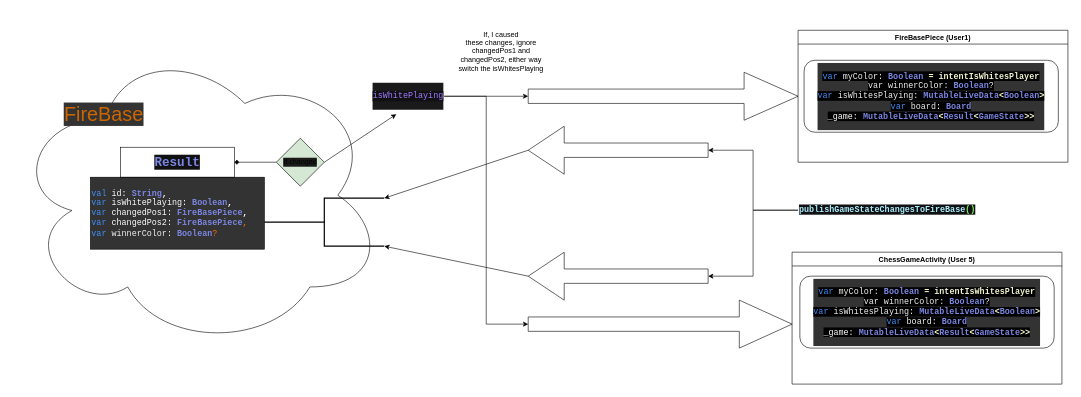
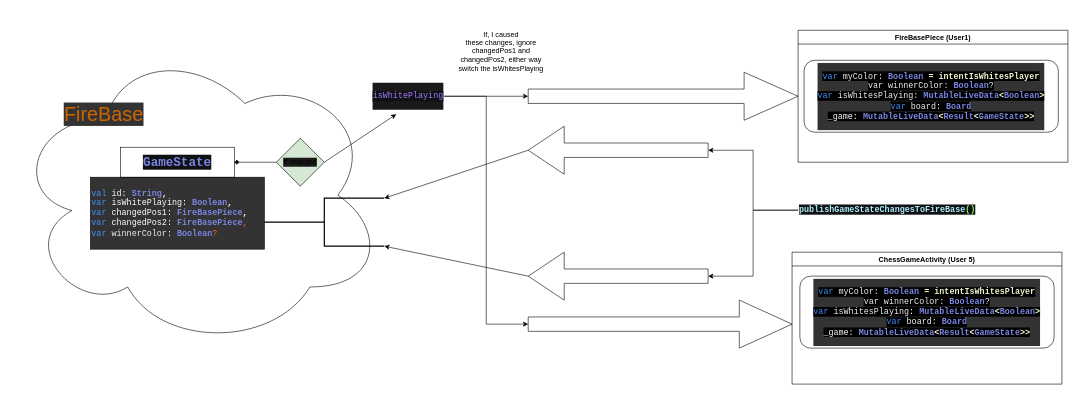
  <mxCell id="0" />
  <mxCell id="1" parent="0" />
  <mxCell id="2" value="" style="ellipse;shape=cloud;whiteSpace=wrap;html=1;labelBackgroundColor=#333333;labelBorderColor=none;fontSize=21;fontColor=#418FF9;strokeColor=default;fillColor=none;" parent="1" vertex="1"><mxGeometry x="20" y="70" width="620" height="510" as="geometry" /></mxCell>
  <mxCell id="3" value="&lt;pre style=&quot;font-family: &amp;#34;courier new&amp;#34; , monospace ; font-size: 10.5pt&quot;&gt;&lt;pre style=&quot;font-family: &amp;#34;courier new&amp;#34; , monospace ; font-size: 10.5pt&quot;&gt;&lt;span style=&quot;background-color: rgb(51 , 51 , 51) ; color: rgb(65 , 143 , 249)&quot;&gt;val &lt;/span&gt;&lt;span style=&quot;background-color: rgb(51 , 51 , 51)&quot;&gt;id: &lt;/span&gt;&lt;span style=&quot;background-color: rgb(51 , 51 , 51) ; color: rgb(123 , 134 , 226) ; font-weight: bold&quot;&gt;String&lt;/span&gt;&lt;span style=&quot;background-color: rgb(51 , 51 , 51) ; color: rgb(255 , 255 , 255) ; font-weight: bold&quot;&gt;,&lt;br&gt;&lt;/span&gt;&lt;span style=&quot;background-color: rgb(51 , 51 , 51) ; color: rgb(65 , 143 , 249)&quot;&gt;var &lt;/span&gt;&lt;span style=&quot;background-color: rgb(51 , 51 , 51)&quot;&gt;isWhitePlaying: &lt;/span&gt;&lt;span style=&quot;background-color: rgb(51 , 51 , 51) ; color: rgb(123 , 134 , 226) ; font-weight: bold&quot;&gt;Boolean&lt;/span&gt;&lt;span style=&quot;background-color: rgb(51 , 51 , 51) ; color: rgb(255 , 255 , 255) ; font-weight: bold&quot;&gt;,&lt;br&gt;&lt;/span&gt;&lt;span style=&quot;background-color: rgb(51 , 51 , 51) ; color: rgb(65 , 143 , 249)&quot;&gt;var &lt;/span&gt;&lt;span style=&quot;background-color: rgb(51 , 51 , 51)&quot;&gt;changedPos1: &lt;/span&gt;&lt;span style=&quot;background-color: rgb(51 , 51 , 51) ; color: rgb(123 , 134 , 226) ; font-weight: bold&quot;&gt;FireBasePiece&lt;/span&gt;&lt;span style=&quot;background-color: rgb(51 , 51 , 51) ; color: rgb(255 , 255 , 255) ; font-weight: bold&quot;&gt;,&lt;br&gt;&lt;/span&gt;&lt;span style=&quot;background-color: rgb(51 , 51 , 51) ; color: rgb(65 , 143 , 249)&quot;&gt;var &lt;/span&gt;&lt;span style=&quot;background-color: rgb(51 , 51 , 51)&quot;&gt;changedPos2: &lt;/span&gt;&lt;span style=&quot;background-color: rgb(51 , 51 , 51) ; color: rgb(123 , 134 , 226) ; font-weight: bold&quot;&gt;FireBasePiece&lt;/span&gt;&lt;font color=&quot;#ff6d00&quot;&gt;&lt;span style=&quot;background-color: rgb(51 , 51 , 51)&quot;&gt;,&lt;br&gt;&lt;/span&gt;&lt;/font&gt;&lt;font color=&quot;#418ff9&quot;&gt;var&lt;/font&gt; &lt;span style=&quot;color: rgb(240 , 240 , 240) ; font-family: &amp;#34;courier new&amp;#34; , monospace ; font-size: 10.5pt ; white-space: normal ; background-color: rgb(51 , 51 , 51)&quot;&gt;winnerColor: &lt;/span&gt;&lt;span style=&quot;font-family: &amp;#34;courier new&amp;#34; , monospace ; font-size: 10.5pt ; white-space: normal ; color: rgb(123 , 134 , 226) ; font-weight: bold&quot;&gt;Boolean&lt;/span&gt;&lt;span style=&quot;font-family: &amp;#34;courier new&amp;#34; , monospace ; font-size: 10.5pt ; white-space: normal ; color: rgb(255 , 109 , 0)&quot;&gt;?&lt;/span&gt;&lt;/pre&gt;&lt;/pre&gt;" style="rounded=0;whiteSpace=wrap;html=1;align=left;fillColor=#333333;fontColor=#ffffff;strokeColor=default;" parent="1" vertex="1"><mxGeometry x="150" y="295" width="290" height="120" as="geometry" /></mxCell>
- <mxCell id="4" value="&lt;pre style=&quot;background-color: rgb(17 , 17 , 20) ; font-family: &amp;#34;courier new&amp;#34; , monospace&quot;&gt;&lt;span style=&quot;color: rgb(123 , 134 , 226) ; font-weight: bold&quot;&gt;&lt;font style=&quot;font-size: 21px&quot;&gt;Result&lt;/font&gt;&lt;/span&gt;&lt;/pre&gt;" style="text;html=1;strokeColor=default;fillColor=none;align=center;verticalAlign=middle;whiteSpace=wrap;rounded=0;" parent="1" vertex="1"><mxGeometry x="200" y="245" width="190" height="50" as="geometry" /></mxCell>
+ <mxCell id="4" value="&lt;pre style=&quot;background-color: rgb(17 , 17 , 20) ; font-family: &amp;#34;courier new&amp;#34; , monospace&quot;&gt;&lt;span style=&quot;color: rgb(123 , 134 , 226) ; font-weight: bold&quot;&gt;&lt;font style=&quot;font-size: 21px&quot;&gt;GameState&lt;/font&gt;&lt;/span&gt;&lt;/pre&gt;" style="text;html=1;strokeColor=default;fillColor=none;align=center;verticalAlign=middle;whiteSpace=wrap;rounded=0;" parent="1" vertex="1"><mxGeometry x="200" y="245" width="190" height="50" as="geometry" /></mxCell>
  <mxCell id="5" value="&lt;pre style=&quot;font-family: &amp;#34;courier new&amp;#34; , monospace ; font-size: 10.5pt&quot;&gt;&lt;pre style=&quot;font-family: &amp;#34;courier new&amp;#34; , monospace ; font-size: 10.5pt&quot;&gt;&lt;br&gt;&lt;/pre&gt;&lt;/pre&gt;" style="text;html=1;strokeColor=none;fillColor=none;align=center;verticalAlign=middle;whiteSpace=wrap;rounded=0;labelBackgroundColor=none;labelBorderColor=none;" parent="1" vertex="1"><mxGeometry x="930" y="520" width="240" height="50" as="geometry" /></mxCell>
  <mxCell id="6" value="ChessGameActivity (User 5)" style="swimlane;labelBackgroundColor=none;labelBorderColor=none;strokeColor=default;fillColor=none;" parent="1" vertex="1"><mxGeometry x="1320" y="420" width="450" height="220" as="geometry"><mxRectangle x="480" y="340" width="150" height="23" as="alternateBounds" /></mxGeometry></mxCell>
  <mxCell id="7" value="&lt;pre style=&quot;font-family: &amp;#34;courier new&amp;#34; , monospace ; font-size: 10.5pt&quot;&gt;&lt;pre style=&quot;font-family: &amp;#34;courier new&amp;#34; , monospace ; font-size: 10.5pt&quot;&gt;&lt;span style=&quot;background-color: rgb(0 , 0 , 0)&quot;&gt;&lt;span style=&quot;color: rgb(65 , 143 , 249)&quot;&gt;var &lt;/span&gt;&lt;font color=&quot;#f0f0f0&quot;&gt;myColor: &lt;/font&gt;&lt;span style=&quot;color: rgb(123 , 134 , 226) ; font-weight: bold&quot;&gt;Boolean &lt;/span&gt;&lt;span style=&quot;color: rgb(251 , 252 , 208) ; font-weight: bold&quot;&gt;= &lt;/span&gt;&lt;font color=&quot;#eef2cc&quot;&gt;&lt;b&gt;intentIsWhitesPlayer&lt;br&gt;&lt;/b&gt;&lt;/font&gt;&lt;font color=&quot;#f0f0f0&quot;&gt;var &lt;/font&gt;&lt;font color=&quot;#f0f0f0&quot; style=&quot;color: rgb(240 , 240 , 240) ; font-family: &amp;#34;courier new&amp;#34; , monospace ; font-size: 10.5pt ; white-space: normal&quot;&gt;winnerColor: &lt;/font&gt;&lt;span style=&quot;color: rgb(123 , 134 , 226) ; font-family: &amp;#34;courier new&amp;#34; , monospace ; font-size: 10.5pt ; white-space: normal ; font-weight: bold&quot;&gt;Boolean&lt;/span&gt;&lt;font style=&quot;font-family: &amp;#34;courier new&amp;#34; , monospace ; font-size: 10.5pt ; white-space: normal&quot;&gt;&lt;font color=&quot;#f0f0f0&quot;&gt;?&lt;br&gt;&lt;/font&gt;&lt;/font&gt;&lt;font color=&quot;#418ff9&quot; style=&quot;font-size: 10.5pt ; white-space: normal&quot;&gt;var &lt;/font&gt;&lt;span style=&quot;font-size: 10.5pt ; white-space: normal ; color: rgb(240 , 240 , 240)&quot;&gt;isWhitesPlaying: &lt;/span&gt;&lt;span style=&quot;font-size: 10.5pt ; white-space: normal ; color: rgb(123 , 134 , 226) ; font-weight: bold&quot;&gt;MutableLiveData&lt;/span&gt;&lt;span style=&quot;font-size: 10.5pt ; white-space: normal ; color: rgb(251 , 252 , 208) ; font-weight: bold&quot;&gt;&amp;lt;&lt;/span&gt;&lt;span style=&quot;font-size: 10.5pt ; white-space: normal ; color: rgb(123 , 134 , 226) ; font-weight: bold&quot;&gt;Boolean&lt;/span&gt;&lt;span style=&quot;font-size: 10.5pt ; white-space: normal&quot;&gt;&lt;font color=&quot;#fbfcd0&quot;&gt;&lt;b&gt;&amp;gt;&lt;br&gt;&lt;/b&gt;&lt;/font&gt;&lt;/span&gt;&lt;font color=&quot;#418ff9&quot; style=&quot;font-size: 10.5pt ; white-space: normal&quot;&gt;var &lt;/font&gt;&lt;span style=&quot;font-size: 10.5pt ; white-space: normal ; color: rgb(240 , 240 , 240)&quot;&gt;board: &lt;/span&gt;&lt;span style=&quot;font-size: 10.5pt ; white-space: normal&quot;&gt;&lt;font color=&quot;#7b86e2&quot;&gt;&lt;b&gt;Board&lt;br&gt;&lt;/b&gt;&lt;/font&gt;&lt;/span&gt;&lt;font color=&quot;#ffffff&quot; style=&quot;font-size: 10.5pt ; white-space: normal&quot;&gt;_game:&lt;/font&gt;&lt;span style=&quot;font-size: 10.5pt ; white-space: normal&quot;&gt; &lt;/span&gt;&lt;span style=&quot;font-size: 10.5pt ; white-space: normal ; color: rgb(123 , 134 , 226) ; font-weight: bold&quot;&gt;MutableLiveData&lt;/span&gt;&lt;span style=&quot;font-size: 10.5pt ; white-space: normal ; color: rgb(251 , 252 , 208) ; font-weight: bold&quot;&gt;&amp;lt;&lt;/span&gt;&lt;span style=&quot;font-size: 10.5pt ; white-space: normal ; color: rgb(123 , 134 , 226) ; font-weight: bold&quot;&gt;Result&lt;/span&gt;&lt;span style=&quot;font-size: 10.5pt ; white-space: normal ; color: rgb(251 , 252 , 208) ; font-weight: bold&quot;&gt;&amp;lt;&lt;/span&gt;&lt;span style=&quot;font-size: 10.5pt ; white-space: normal ; color: rgb(123 , 134 , 226) ; font-weight: bold&quot;&gt;GameState&lt;/span&gt;&lt;span style=&quot;font-size: 10.5pt ; white-space: normal ; color: rgb(251 , 252 , 208) ; font-weight: bold&quot;&gt;&amp;gt;&amp;gt;&lt;/span&gt;&lt;/span&gt;&lt;/pre&gt;&lt;/pre&gt;" style="rounded=1;whiteSpace=wrap;html=1;labelBackgroundColor=#333333;labelBorderColor=none;fontSize=33;" parent="6" vertex="1"><mxGeometry x="13" y="40" width="424" height="120" as="geometry" /></mxCell>
  <mxCell id="8" value="FireBasePiece (User1)" style="swimlane;labelBackgroundColor=none;labelBorderColor=none;strokeColor=default;fillColor=none;" parent="1" vertex="1"><mxGeometry x="1330" y="50" width="450" height="220" as="geometry"><mxRectangle x="480" y="340" width="150" height="23" as="alternateBounds" /></mxGeometry></mxCell>
  <mxCell id="9" value="&lt;pre style=&quot;font-family: &amp;#34;courier new&amp;#34; , monospace ; font-size: 10.5pt&quot;&gt;&lt;pre style=&quot;font-family: &amp;#34;courier new&amp;#34; , monospace ; font-size: 10.5pt&quot;&gt;&lt;span style=&quot;background-color: rgb(0 , 0 , 0)&quot;&gt;&lt;span style=&quot;color: rgb(65 , 143 , 249)&quot;&gt;var &lt;/span&gt;&lt;font color=&quot;#f0f0f0&quot;&gt;myColor: &lt;/font&gt;&lt;span style=&quot;color: rgb(123 , 134 , 226) ; font-weight: bold&quot;&gt;Boolean &lt;/span&gt;&lt;span style=&quot;color: rgb(251 , 252 , 208) ; font-weight: bold&quot;&gt;= &lt;/span&gt;&lt;font color=&quot;#eef2cc&quot;&gt;&lt;b&gt;intentIsWhitesPlayer&lt;br&gt;&lt;/b&gt;&lt;/font&gt;&lt;font color=&quot;#f0f0f0&quot;&gt;var &lt;/font&gt;&lt;font color=&quot;#f0f0f0&quot; style=&quot;color: rgb(240 , 240 , 240) ; font-family: &amp;#34;courier new&amp;#34; , monospace ; font-size: 10.5pt ; white-space: normal&quot;&gt;winnerColor: &lt;/font&gt;&lt;span style=&quot;color: rgb(123 , 134 , 226) ; font-family: &amp;#34;courier new&amp;#34; , monospace ; font-size: 10.5pt ; white-space: normal ; font-weight: bold&quot;&gt;Boolean&lt;/span&gt;&lt;font style=&quot;font-family: &amp;#34;courier new&amp;#34; , monospace ; font-size: 10.5pt ; white-space: normal&quot;&gt;&lt;font color=&quot;#f0f0f0&quot;&gt;?&lt;br&gt;&lt;/font&gt;&lt;/font&gt;&lt;font color=&quot;#418ff9&quot; style=&quot;font-size: 10.5pt ; white-space: normal&quot;&gt;var &lt;/font&gt;&lt;span style=&quot;font-size: 10.5pt ; white-space: normal ; color: rgb(240 , 240 , 240)&quot;&gt;isWhitesPlaying: &lt;/span&gt;&lt;span style=&quot;font-size: 10.5pt ; white-space: normal ; color: rgb(123 , 134 , 226) ; font-weight: bold&quot;&gt;MutableLiveData&lt;/span&gt;&lt;span style=&quot;font-size: 10.5pt ; white-space: normal ; color: rgb(251 , 252 , 208) ; font-weight: bold&quot;&gt;&amp;lt;&lt;/span&gt;&lt;span style=&quot;font-size: 10.5pt ; white-space: normal ; color: rgb(123 , 134 , 226) ; font-weight: bold&quot;&gt;Boolean&lt;/span&gt;&lt;span style=&quot;font-size: 10.5pt ; white-space: normal&quot;&gt;&lt;font color=&quot;#fbfcd0&quot;&gt;&lt;b&gt;&amp;gt;&lt;br&gt;&lt;/b&gt;&lt;/font&gt;&lt;/span&gt;&lt;font color=&quot;#418ff9&quot; style=&quot;font-size: 10.5pt ; white-space: normal&quot;&gt;var &lt;/font&gt;&lt;span style=&quot;font-size: 10.5pt ; white-space: normal ; color: rgb(240 , 240 , 240)&quot;&gt;board: &lt;/span&gt;&lt;span style=&quot;font-size: 10.5pt ; white-space: normal&quot;&gt;&lt;font color=&quot;#7b86e2&quot;&gt;&lt;b&gt;Board&lt;br&gt;&lt;/b&gt;&lt;/font&gt;&lt;/span&gt;&lt;font color=&quot;#ffffff&quot; style=&quot;font-size: 10.5pt ; white-space: normal&quot;&gt;_game:&lt;/font&gt;&lt;span style=&quot;font-size: 10.5pt ; white-space: normal&quot;&gt; &lt;/span&gt;&lt;span style=&quot;font-size: 10.5pt ; white-space: normal ; color: rgb(123 , 134 , 226) ; font-weight: bold&quot;&gt;MutableLiveData&lt;/span&gt;&lt;span style=&quot;font-size: 10.5pt ; white-space: normal ; color: rgb(251 , 252 , 208) ; font-weight: bold&quot;&gt;&amp;lt;&lt;/span&gt;&lt;span style=&quot;font-size: 10.5pt ; white-space: normal ; color: rgb(123 , 134 , 226) ; font-weight: bold&quot;&gt;Result&lt;/span&gt;&lt;span style=&quot;font-size: 10.5pt ; white-space: normal ; color: rgb(251 , 252 , 208) ; font-weight: bold&quot;&gt;&amp;lt;&lt;/span&gt;&lt;span style=&quot;font-size: 10.5pt ; white-space: normal ; color: rgb(123 , 134 , 226) ; font-weight: bold&quot;&gt;GameState&lt;/span&gt;&lt;span style=&quot;font-size: 10.5pt ; white-space: normal ; color: rgb(251 , 252 , 208) ; font-weight: bold&quot;&gt;&amp;gt;&amp;gt;&lt;/span&gt;&lt;/span&gt;&lt;/pre&gt;&lt;/pre&gt;" style="rounded=1;whiteSpace=wrap;html=1;labelBackgroundColor=#333333;labelBorderColor=none;fontSize=33;" parent="8" vertex="1"><mxGeometry x="10" y="50" width="424" height="120" as="geometry" /></mxCell>
  <mxCell id="10" value="&lt;font color=&quot;#cc6600&quot; style=&quot;font-size: 33px;&quot;&gt;FireBase&lt;/font&gt;" style="text;html=1;strokeColor=none;fillColor=none;align=center;verticalAlign=middle;whiteSpace=wrap;rounded=0;labelBackgroundColor=#333333;labelBorderColor=none;fontSize=33;fontColor=#418FF9;" parent="1" vertex="1"><mxGeometry x="75" y="150" width="195" height="80" as="geometry" /></mxCell>
  <mxCell id="11" style="edgeStyle=orthogonalEdgeStyle;rounded=0;orthogonalLoop=1;jettySize=auto;html=1;entryX=1;entryY=0.5;entryDx=0;entryDy=0;endArrow=diamond;" parent="1" source="13" target="4" edge="1"><mxGeometry relative="1" as="geometry" /></mxCell>
  <mxCell id="12" style="edgeStyle=none;rounded=0;orthogonalLoop=1;jettySize=auto;html=1;exitX=1;exitY=0.5;exitDx=0;exitDy=0;startArrow=none;startFill=0;endArrow=classic;endFill=1;" parent="1" source="13" edge="1"><mxGeometry relative="1" as="geometry"><mxPoint x="660" y="190" as="targetPoint" /></mxGeometry></mxCell>
  <mxCell id="13" value="If changed" style="rhombus;whiteSpace=wrap;html=1;labelBackgroundColor=#1A1A1A;fillColor=#d5e8d4;" parent="1" vertex="1"><mxGeometry x="460" y="230" width="80" height="80" as="geometry" /></mxCell>
  <mxCell id="14" style="edgeStyle=orthogonalEdgeStyle;rounded=0;orthogonalLoop=1;jettySize=auto;html=1;entryX=0;entryY=0.5;entryDx=0;entryDy=0;entryPerimeter=0;" parent="1" source="16" target="26" edge="1"><mxGeometry relative="1" as="geometry" /></mxCell>
  <mxCell id="15" style="edgeStyle=orthogonalEdgeStyle;rounded=0;orthogonalLoop=1;jettySize=auto;html=1;entryX=0;entryY=0.5;entryDx=0;entryDy=0;entryPerimeter=0;" parent="1" source="16" target="22" edge="1"><mxGeometry relative="1" as="geometry" /></mxCell>
  <mxCell id="16" value="&lt;pre style=&quot;background-color: rgb(17 , 17 , 20) ; font-family: &amp;#34;courier new&amp;#34; , monospace ; font-size: 10.5pt&quot;&gt;&lt;span style=&quot;color: #a27aff&quot;&gt;isWhitePlaying&lt;/span&gt;&lt;/pre&gt;" style="text;html=1;strokeColor=none;fillColor=none;align=center;verticalAlign=middle;whiteSpace=wrap;rounded=0;labelBackgroundColor=#1A1A1A;" parent="1" vertex="1"><mxGeometry x="620" y="150" width="120" height="20" as="geometry" /></mxCell>
  <mxCell id="17" style="rounded=0;orthogonalLoop=1;jettySize=auto;html=1;entryX=1;entryY=1;entryDx=0;entryDy=0;entryPerimeter=0;exitX=1;exitY=0.5;exitDx=0;exitDy=0;exitPerimeter=0;" parent="1" source="18" target="27" edge="1"><mxGeometry relative="1" as="geometry" /></mxCell>
  <mxCell id="18" value="" style="shape=singleArrow;direction=west;whiteSpace=wrap;html=1;labelBackgroundColor=none;fillColor=none;" parent="1" vertex="1"><mxGeometry x="880" y="420" width="300" height="80" as="geometry" /></mxCell>
  <mxCell id="19" style="edgeStyle=orthogonalEdgeStyle;rounded=0;orthogonalLoop=1;jettySize=auto;html=1;entryX=0;entryY=0.5;entryDx=0;entryDy=0;entryPerimeter=0;" parent="1" source="21" target="25" edge="1"><mxGeometry relative="1" as="geometry" /></mxCell>
  <mxCell id="20" style="edgeStyle=orthogonalEdgeStyle;rounded=0;orthogonalLoop=1;jettySize=auto;html=1;entryX=0;entryY=0.5;entryDx=0;entryDy=0;entryPerimeter=0;" parent="1" source="21" target="18" edge="1"><mxGeometry relative="1" as="geometry" /></mxCell>
  <mxCell id="21" value="&lt;pre style=&quot;background-color: #111114 ; color: #f0f0f0 ; font-family: &amp;quot;courier new&amp;quot; , monospace ; font-size: 10.5pt&quot;&gt;&lt;span style=&quot;color: #acedf9 ; font-weight: bold&quot;&gt;publishGameStateChangesToFireBase&lt;/span&gt;&lt;span style=&quot;color: #7ff261 ; font-weight: bold&quot;&gt;()&lt;/span&gt;&lt;/pre&gt;" style="text;whiteSpace=wrap;html=1;rotation=0;" parent="1" vertex="1"><mxGeometry x="1330" y="320" width="210" height="60" as="geometry" /></mxCell>
  <mxCell id="22" value="" style="shape=singleArrow;direction=west;whiteSpace=wrap;html=1;labelBackgroundColor=none;fillColor=none;rotation=-180;" parent="1" vertex="1"><mxGeometry x="880" y="500" width="440" height="80" as="geometry" /></mxCell>
  <mxCell id="23" value="&lt;pre style=&quot;font-family: &amp;#34;courier new&amp;#34; , monospace ; font-size: 10.5pt&quot;&gt;&lt;pre style=&quot;font-family: &amp;#34;courier new&amp;#34; , monospace ; font-size: 10.5pt&quot;&gt;&lt;br&gt;&lt;/pre&gt;&lt;/pre&gt;" style="text;html=1;strokeColor=none;fillColor=none;align=center;verticalAlign=middle;whiteSpace=wrap;rounded=0;labelBackgroundColor=none;labelBorderColor=none;" parent="1" vertex="1"><mxGeometry x="930" y="290" width="240" height="50" as="geometry" /></mxCell>
  <mxCell id="24" style="edgeStyle=none;rounded=0;orthogonalLoop=1;jettySize=auto;html=1;entryX=1;entryY=0;entryDx=0;entryDy=0;entryPerimeter=0;exitX=1;exitY=0.5;exitDx=0;exitDy=0;exitPerimeter=0;" parent="1" source="25" target="27" edge="1"><mxGeometry relative="1" as="geometry" /></mxCell>
  <mxCell id="25" value="" style="shape=singleArrow;direction=west;whiteSpace=wrap;html=1;labelBackgroundColor=none;fillColor=none;" parent="1" vertex="1"><mxGeometry x="880" y="210" width="300" height="80" as="geometry" /></mxCell>
  <mxCell id="26" value="" style="shape=singleArrow;direction=west;whiteSpace=wrap;html=1;labelBackgroundColor=none;fillColor=none;rotation=-180;" parent="1" vertex="1"><mxGeometry x="880" y="120" width="450" height="80" as="geometry" /></mxCell>
  <mxCell id="27" value="" style="strokeWidth=2;html=1;shape=mxgraph.flowchart.annotation_2;align=left;labelPosition=right;pointerEvents=1;" parent="1" vertex="1"><mxGeometry x="440" y="330" width="200" height="80" as="geometry" /></mxCell>
  <mxCell id="28" value="If, I caused&lt;br&gt;these changes, ignore changedPos1 and changedPos2, either way switch the isWhitesPlaying" style="text;html=1;strokeColor=none;fillColor=none;align=center;verticalAlign=middle;whiteSpace=wrap;rounded=0;" parent="1" vertex="1"><mxGeometry x="760" y="20" width="150" height="130" as="geometry" /></mxCell>
